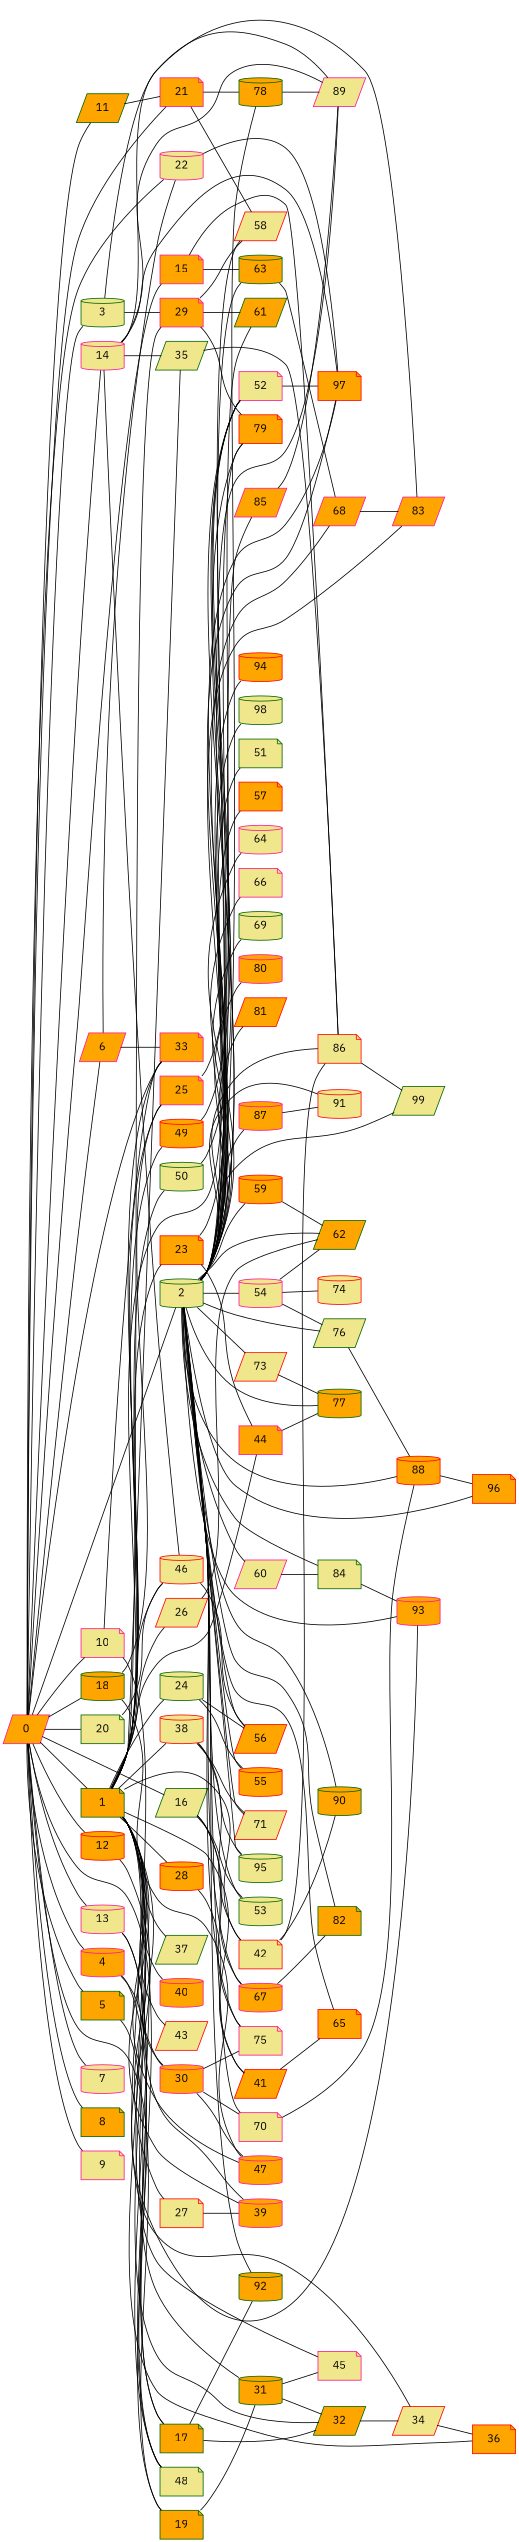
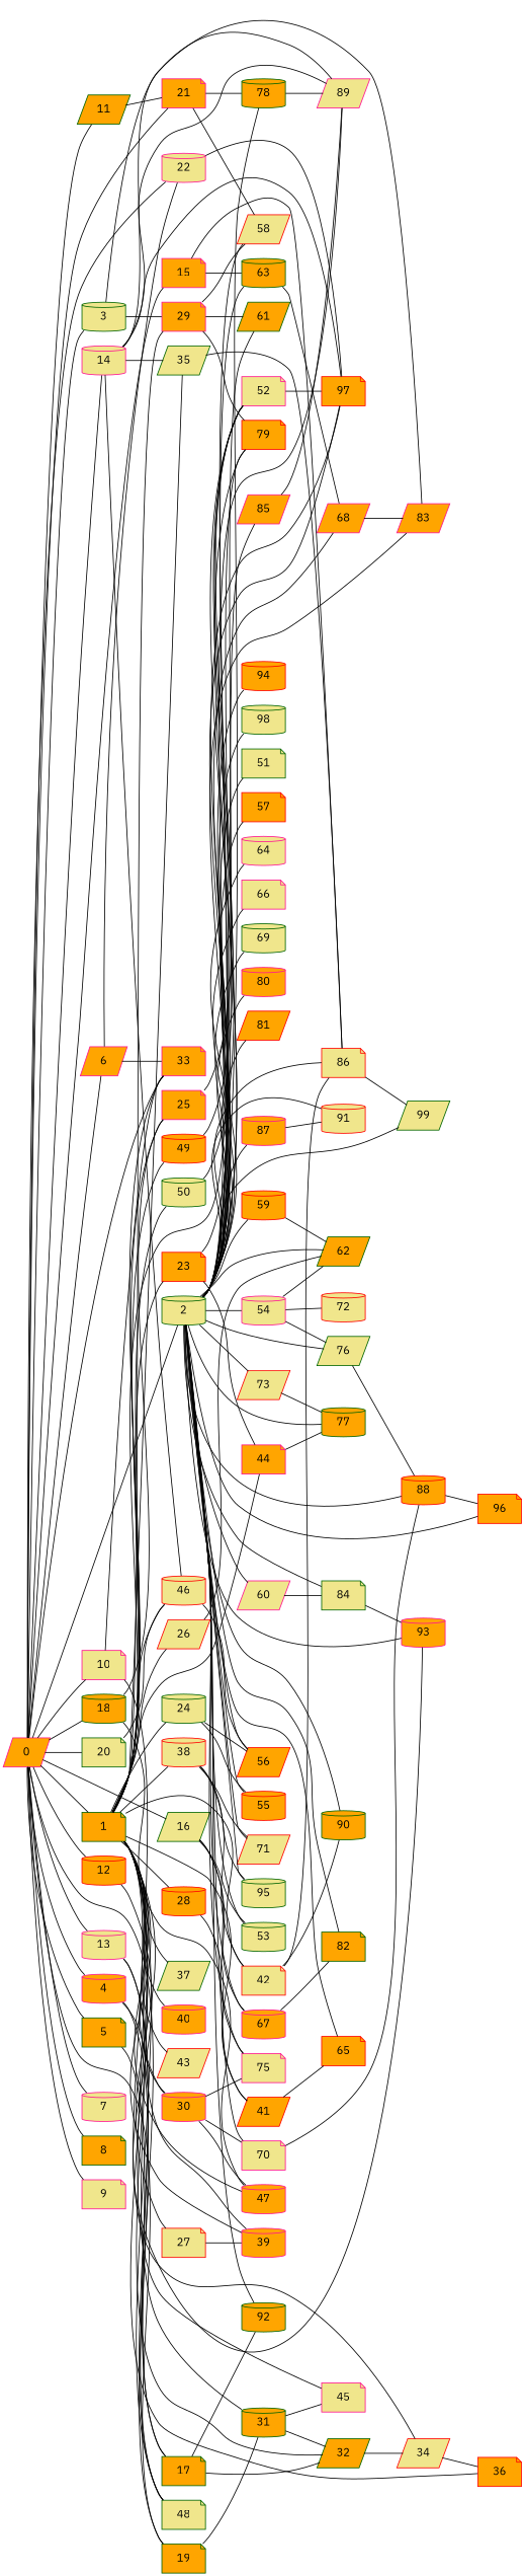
  graph {
    fontname="IBM Plex Sans"
    rankdir=LR
    node [color=deeppink fillcolor=orange fontname="IBM Plex Sans" shape=cylinder style=filled]
    edge [fontname="IBM Plex Sans"]
    0 [shape=parallelogram]
    1 [color=darkgreen shape=note]
    2 [color=darkgreen fillcolor=khaki]
    3 [color=darkgreen fillcolor=khaki]
    4
    5 [color=darkgreen shape=note]
    6 [shape=parallelogram]
    7 [fillcolor=khaki]
    8 [color=darkgreen shape=note]
    9 [fillcolor=khaki shape=note]
    10 [fillcolor=khaki shape=note]
    11 [color=darkgreen shape=parallelogram]
    12 [color=red]
    13 [fillcolor=khaki]
    14 [fillcolor=khaki]
    15 [shape=note]
    16 [color=darkgreen fillcolor=khaki shape=parallelogram]
    17 [color=darkgreen shape=note]
    18 [color=darkgreen]
    19 [color=darkgreen shape=note]
    20 [color=darkgreen fillcolor=khaki shape=note]
    21 [shape=note]
    22 [fillcolor=khaki]
    33 [shape=note]
    23 [color=red shape=note]
    24 [color=darkgreen fillcolor=khaki]
    25 [shape=note]
    26 [color=red fillcolor=khaki shape=parallelogram]
    27 [color=red fillcolor=khaki shape=note]
    28 [color=red]
    29 [shape=note]
    30
    31 [color=darkgreen]
    32 [color=darkgreen shape=parallelogram]
    34 [color=red fillcolor=khaki shape=parallelogram]
    35 [color=darkgreen fillcolor=khaki shape=parallelogram]
    36 [color=red shape=note]
    37 [color=darkgreen fillcolor=khaki shape=parallelogram]
    38 [color=red fillcolor=khaki]
    39
    40
    41 [color=red shape=parallelogram]
    42 [color=red fillcolor=khaki shape=note]
    43 [color=red fillcolor=khaki shape=parallelogram]
    44 [shape=note]
    45 [fillcolor=khaki shape=note]
    46 [color=red fillcolor=khaki]
    47
    48 [color=darkgreen fillcolor=khaki shape=note]
    49 [color=red]
    50 [color=darkgreen fillcolor=khaki]
    79 [color=red shape=note]
    51 [color=darkgreen fillcolor=khaki shape=note]
    52 [fillcolor=khaki shape=note]
    53 [color=darkgreen fillcolor=khaki]
    54 [fillcolor=khaki]
    55 [color=red]
    56 [color=red shape=parallelogram]
    57 [color=red shape=note]
    58 [color=red fillcolor=khaki shape=parallelogram]
    59 [color=red]
    60 [fillcolor=khaki shape=parallelogram]
    61 [color=darkgreen shape=parallelogram]
    62 [color=darkgreen shape=parallelogram]
    63 [color=darkgreen]
    64 [fillcolor=khaki]
    65 [color=red shape=note]
    66 [fillcolor=khaki shape=note]
    67
    68 [shape=parallelogram]
    69 [color=darkgreen fillcolor=khaki]
    70 [fillcolor=khaki shape=note]
    71 [color=red fillcolor=khaki shape=parallelogram]
    73 [color=red fillcolor=khaki shape=parallelogram]
    75 [fillcolor=khaki shape=note]
    76 [color=darkgreen fillcolor=khaki shape=parallelogram]
    77 [color=darkgreen]
    78 [color=darkgreen]
    80
    81 [color=red shape=parallelogram]
    82 [color=darkgreen shape=note]
    83 [shape=parallelogram]
    84 [color=darkgreen fillcolor=khaki shape=note]
    85 [shape=parallelogram]
    86 [color=red fillcolor=khaki shape=note]
    87
    88 [color=red]
    89 [fillcolor=khaki shape=parallelogram]
    90 [color=darkgreen]
    91 [color=red fillcolor=khaki]
    92 [color=darkgreen]
    93
    94 [color=red]
    95 [color=darkgreen fillcolor=khaki]
    96 [color=red shape=note]
    97 [color=red shape=note]
    98 [color=darkgreen fillcolor=khaki]
    99 [color=darkgreen fillcolor=khaki shape=parallelogram]
-   74 [color=red fillcolor=khaki]
+   74 [color=red fillcolor=khaki label=72]
    0 -- 1
    0 -- 2
    0 -- 3
    0 -- 4
    0 -- 5
    0 -- 6
    0 -- 7
    0 -- 8
    0 -- 9
    0 -- 10
    0 -- 11
    0 -- 12
    0 -- 13
    0 -- 14
    0 -- 15
    0 -- 16
    0 -- 17
    0 -- 18
    0 -- 19
    0 -- 20
    0 -- 21
    0 -- 22
    0 -- 33
    1 -- 33
    1 -- 23
    1 -- 24
    1 -- 25
    1 -- 26
    1 -- 27
    1 -- 28
    1 -- 29
    1 -- 30
    1 -- 31
    1 -- 32
    1 -- 34
    1 -- 35
    1 -- 36
    1 -- 37
    1 -- 38
    1 -- 39
    1 -- 40
    1 -- 41
    1 -- 42
    1 -- 43
    1 -- 44
    1 -- 45
    1 -- 46
    1 -- 47
    1 -- 48
    1 -- 49
    1 -- 50
    1 -- 79
    2 -- 79
    2 -- 51
    2 -- 52
    2 -- 53
    2 -- 54
    2 -- 55
    2 -- 56
    2 -- 57
    2 -- 58
    2 -- 59
    2 -- 60
    2 -- 61
    2 -- 62
    2 -- 63
    2 -- 64
    2 -- 65
    2 -- 66
    2 -- 67
    2 -- 68
    2 -- 69
    2 -- 70
    2 -- 71
    2 -- 73
    2 -- 75
    2 -- 76
    2 -- 77
    2 -- 78
    2 -- 80
    2 -- 81
    2 -- 82
    2 -- 83
    2 -- 84
    2 -- 85
    2 -- 86
    2 -- 87
    2 -- 88
    2 -- 89
    2 -- 90
    2 -- 91
    2 -- 92
    2 -- 93
    2 -- 94
    2 -- 95
    2 -- 96
    2 -- 97
    2 -- 98
    2 -- 99
    3 -- 29
    3 -- 89
    4 -- 19
    4 -- 30
    5 -- 48
    6 -- 22
    6 -- 33
    10 -- 33
    10 -- 39
    11 -- 21
    12 -- 93
    13 -- 17
    13 -- 48
    14 -- 35
    14 -- 46
    14 -- 83
    14 -- 89
    14 -- 97
    15 -- 63
    15 -- 86
    16 -- 53
    16 -- 67
    16 -- 75
    17 -- 32
    17 -- 92
    18 -- 25
    18 -- 47
    19 -- 31
    20 -- 46
    21 -- 58
    21 -- 78
    22 -- 97
    23 -- 44
    23 -- 97
    24 -- 55
    24 -- 56
    25 -- 52
    26 -- 62
    27 -- 39
    28 -- 41
    29 -- 79
    29 -- 58
    29 -- 61
    30 -- 47
    30 -- 70
    30 -- 75
    31 -- 32
    31 -- 45
    32 -- 34
    34 -- 36
    35 -- 86
    38 -- 42
    38 -- 71
    38 -- 95
    41 -- 65
    42 -- 86
    42 -- 90
    44 -- 77
    46 -- 56
    49 -- 52
    50 -- 52
    52 -- 97
    54 -- 62
    54 -- 76
    54 -- 74
    59 -- 62
    60 -- 84
    63 -- 68
    67 -- 82
    68 -- 83
    70 -- 88
    73 -- 77
    76 -- 88
    78 -- 89
    84 -- 93
    85 -- 89
    86 -- 99
    87 -- 91
    88 -- 96
  }
